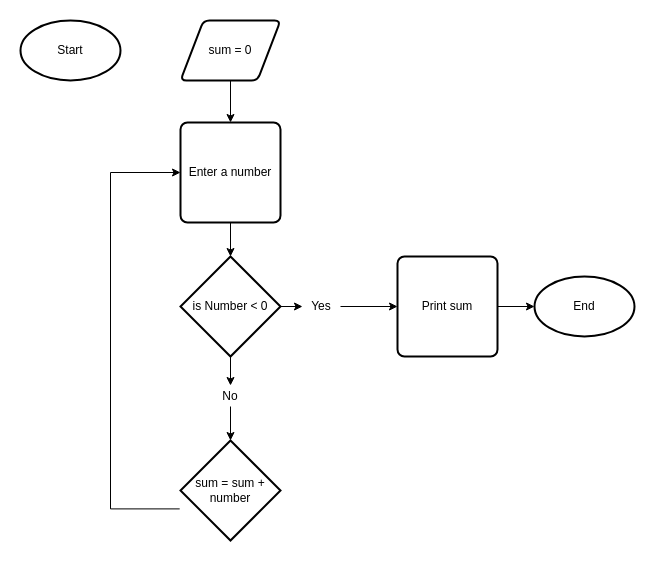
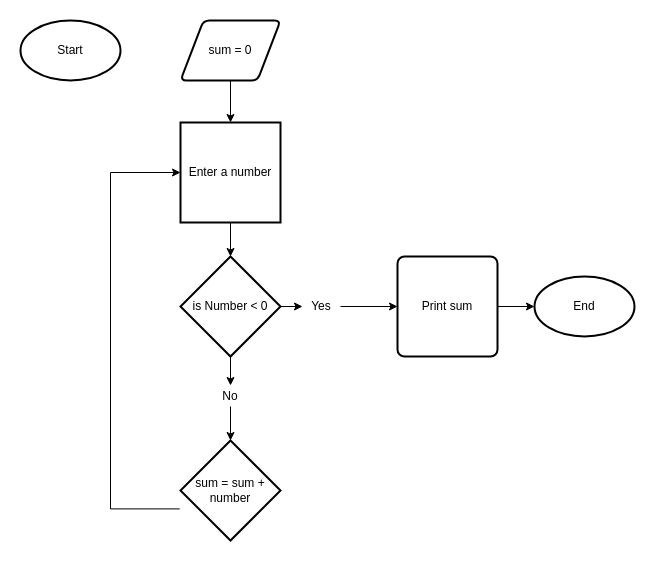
  <mxCell id="0" />
  <mxCell id="1" parent="0" />
  <mxCell id="2" value="Start" style="strokeWidth=2;html=1;shape=mxgraph.flowchart.start_1;whiteSpace=wrap;" vertex="1" parent="1"><mxGeometry x="20" y="20" width="100" height="60" as="geometry" /></mxCell>
  <mxCell id="3" style="edgeStyle=orthogonalEdgeStyle;rounded=0;orthogonalLoop=1;jettySize=auto;html=1;entryX=0.5;entryY=0;entryDx=0;entryDy=0;" edge="1" parent="1" source="4" target="7"><mxGeometry relative="1" as="geometry" /></mxCell>
  <mxCell id="4" value="sum = 0" style="shape=parallelogram;html=1;strokeWidth=2;perimeter=parallelogramPerimeter;whiteSpace=wrap;rounded=1;arcSize=12;size=0.23;" vertex="1" parent="1"><mxGeometry x="180" y="20" width="100" height="60" as="geometry" /></mxCell>
  <mxCell id="5" style="edgeStyle=orthogonalEdgeStyle;rounded=0;orthogonalLoop=1;jettySize=auto;html=1;entryX=0.5;entryY=0;entryDx=0;entryDy=0;entryPerimeter=0;" edge="1" parent="1" source="7" target="10"><mxGeometry relative="1" as="geometry" /></mxCell>
  <mxCell id="6" style="edgeStyle=orthogonalEdgeStyle;rounded=0;orthogonalLoop=1;jettySize=auto;html=1;entryX=-0.008;entryY=0.684;entryDx=0;entryDy=0;entryPerimeter=0;startArrow=classic;startFill=1;endArrow=none;endFill=0;" edge="1" parent="1" source="7" target="15"><mxGeometry relative="1" as="geometry"><Array as="points"><mxPoint x="110" y="172" /><mxPoint x="110" y="508" /></Array></mxGeometry></mxCell>
- <mxCell id="7" value="Enter a number" style="rounded=1;whiteSpace=wrap;html=1;absoluteArcSize=1;arcSize=14;strokeWidth=2;" vertex="1" parent="1"><mxGeometry x="180" y="122" width="100" height="100" as="geometry" /></mxCell>
+ <mxCell id="7" value="Enter a number" style="whiteSpace=wrap;html=1;absoluteArcSize=1;arcSize=14;strokeWidth=2;rounded=0;" vertex="1" parent="1"><mxGeometry x="180" y="122" width="100" height="100" as="geometry" /></mxCell>
  <mxCell id="8" style="edgeStyle=orthogonalEdgeStyle;rounded=0;orthogonalLoop=1;jettySize=auto;html=1;" edge="1" parent="1" source="10" target="12"><mxGeometry relative="1" as="geometry" /></mxCell>
  <mxCell id="9" style="edgeStyle=orthogonalEdgeStyle;rounded=0;orthogonalLoop=1;jettySize=auto;html=1;entryX=0.5;entryY=0;entryDx=0;entryDy=0;" edge="1" parent="1" source="10" target="14"><mxGeometry relative="1" as="geometry" /></mxCell>
  <mxCell id="10" value="is Number &amp;lt; 0" style="strokeWidth=2;html=1;shape=mxgraph.flowchart.decision;whiteSpace=wrap;" vertex="1" parent="1"><mxGeometry x="180" y="256" width="100" height="100" as="geometry" /></mxCell>
  <mxCell id="11" style="edgeStyle=orthogonalEdgeStyle;rounded=0;orthogonalLoop=1;jettySize=auto;html=1;entryX=0;entryY=0.5;entryDx=0;entryDy=0;" edge="1" parent="1" source="12" target="17"><mxGeometry relative="1" as="geometry" /></mxCell>
  <mxCell id="12" value="Yes" style="text;html=1;strokeColor=none;fillColor=none;align=center;verticalAlign=middle;whiteSpace=wrap;rounded=0;" vertex="1" parent="1"><mxGeometry x="302" y="291" width="38" height="30" as="geometry" /></mxCell>
  <mxCell id="13" style="edgeStyle=orthogonalEdgeStyle;rounded=0;orthogonalLoop=1;jettySize=auto;html=1;entryX=0.5;entryY=0;entryDx=0;entryDy=0;" edge="1" parent="1" source="14" target="15"><mxGeometry relative="1" as="geometry" /></mxCell>
  <mxCell id="14" value="No" style="text;html=1;strokeColor=none;fillColor=none;align=center;verticalAlign=middle;whiteSpace=wrap;rounded=0;" vertex="1" parent="1"><mxGeometry x="200" y="385" width="60" height="21" as="geometry" /></mxCell>
  <mxCell id="15" value="sum = sum + number" style="rhombus;whiteSpace=wrap;html=1;absoluteArcSize=1;arcSize=14;strokeWidth=2;" vertex="1" parent="1"><mxGeometry x="180" y="440" width="100" height="100" as="geometry" /></mxCell>
  <mxCell id="16" style="edgeStyle=orthogonalEdgeStyle;rounded=0;orthogonalLoop=1;jettySize=auto;html=1;entryX=0;entryY=0.5;entryDx=0;entryDy=0;entryPerimeter=0;" edge="1" parent="1" source="17" target="18"><mxGeometry relative="1" as="geometry" /></mxCell>
  <mxCell id="17" value="Print sum" style="rounded=1;whiteSpace=wrap;html=1;absoluteArcSize=1;arcSize=14;strokeWidth=2;" vertex="1" parent="1"><mxGeometry x="397" y="256" width="100" height="100" as="geometry" /></mxCell>
  <mxCell id="18" value="End" style="strokeWidth=2;html=1;shape=mxgraph.flowchart.start_1;whiteSpace=wrap;" vertex="1" parent="1"><mxGeometry x="534" y="276" width="100" height="60" as="geometry" /></mxCell>
